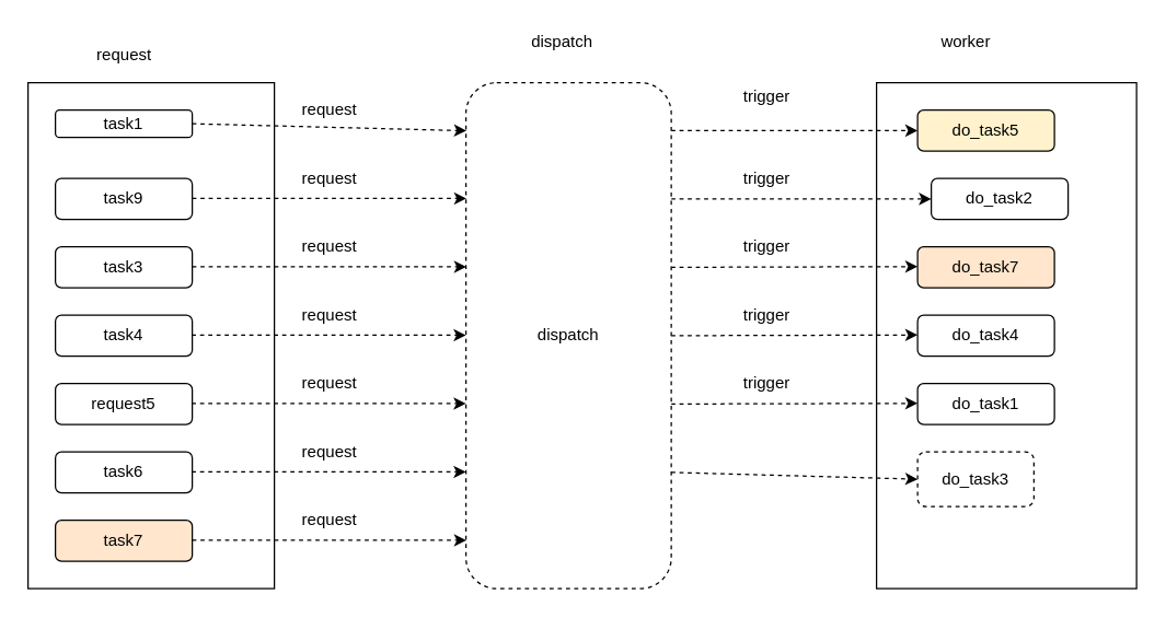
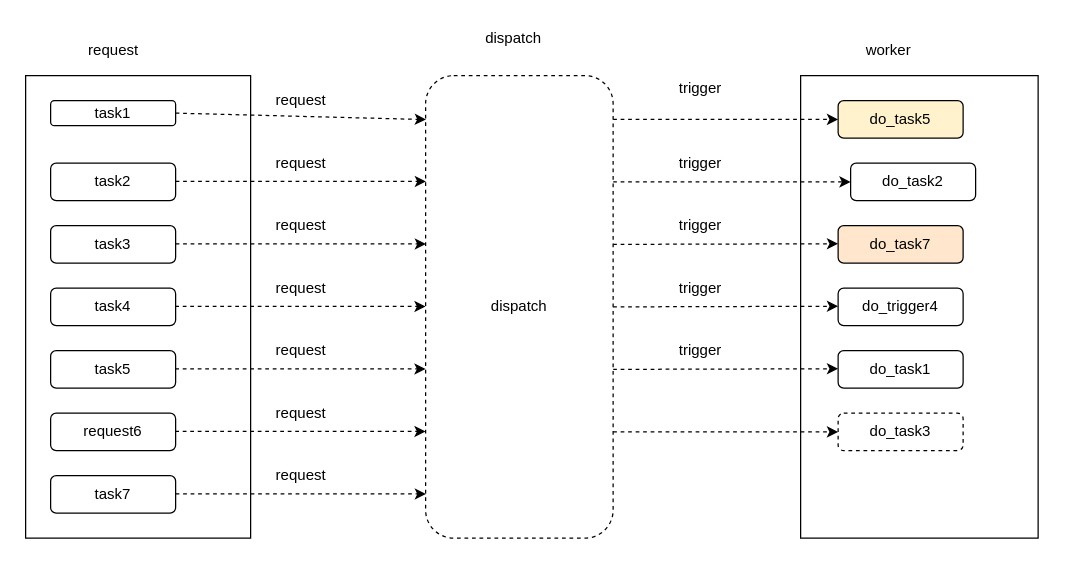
  <mxCell id="0" />
  <mxCell id="1" parent="0" />
  <mxCell id="2" value="" style="rounded=0;whiteSpace=wrap;html=1;" vertex="1" parent="1"><mxGeometry x="20" y="60" width="180" height="370" as="geometry" /></mxCell>
  <mxCell id="3" value="task1" style="rounded=1;whiteSpace=wrap;html=1;" vertex="1" parent="1"><mxGeometry x="40" y="80" width="100" height="20" as="geometry" /></mxCell>
- <mxCell id="4" value="task9" style="rounded=1;whiteSpace=wrap;html=1;" vertex="1" parent="1"><mxGeometry x="40" y="130" width="100" height="30" as="geometry" /></mxCell>
+ <mxCell id="4" value="task2" style="rounded=1;whiteSpace=wrap;html=1;" vertex="1" parent="1"><mxGeometry x="40" y="130" width="100" height="30" as="geometry" /></mxCell>
  <mxCell id="5" value="task3" style="rounded=1;whiteSpace=wrap;html=1;" vertex="1" parent="1"><mxGeometry x="40" y="180" width="100" height="30" as="geometry" /></mxCell>
  <mxCell id="6" value="task4" style="rounded=1;whiteSpace=wrap;html=1;" vertex="1" parent="1"><mxGeometry x="40" y="230" width="100" height="30" as="geometry" /></mxCell>
- <mxCell id="7" value="request5" style="rounded=1;whiteSpace=wrap;html=1;" vertex="1" parent="1"><mxGeometry x="40" y="280" width="100" height="30" as="geometry" /></mxCell>
+ <mxCell id="7" value="task5" style="rounded=1;whiteSpace=wrap;html=1;" vertex="1" parent="1"><mxGeometry x="40" y="280" width="100" height="30" as="geometry" /></mxCell>
  <mxCell id="8" value="" style="rounded=0;whiteSpace=wrap;html=1;" vertex="1" parent="1"><mxGeometry x="640" y="60" width="190" height="370" as="geometry" /></mxCell>
  <mxCell id="9" value="do_task5" style="rounded=1;whiteSpace=wrap;html=1;fillColor=#fff2cc;" vertex="1" parent="1"><mxGeometry x="670" y="80" width="100" height="30" as="geometry" /></mxCell>
  <mxCell id="10" value="do_task2" style="rounded=1;whiteSpace=wrap;html=1;" vertex="1" parent="1"><mxGeometry x="680" y="130" width="100" height="30" as="geometry" /></mxCell>
  <mxCell id="11" value="do_task7" style="rounded=1;whiteSpace=wrap;html=1;fillColor=#ffe6cc;" vertex="1" parent="1"><mxGeometry x="670" y="180" width="100" height="30" as="geometry" /></mxCell>
- <mxCell id="12" value="do_task4" style="rounded=1;whiteSpace=wrap;html=1;" vertex="1" parent="1"><mxGeometry x="670" y="230" width="100" height="30" as="geometry" /></mxCell>
+ <mxCell id="12" value="do_trigger4" style="rounded=1;whiteSpace=wrap;html=1;" vertex="1" parent="1"><mxGeometry x="670" y="230" width="100" height="30" as="geometry" /></mxCell>
  <mxCell id="13" value="do_task1" style="rounded=1;whiteSpace=wrap;html=1;" vertex="1" parent="1"><mxGeometry x="670" y="280" width="100" height="30" as="geometry" /></mxCell>
  <mxCell id="14" value="request" style="text;html=1;align=center;verticalAlign=middle;resizable=0;points=[];autosize=1;" vertex="1" parent="1"><mxGeometry x="60" y="30" width="60" height="20" as="geometry" /></mxCell>
- <mxCell id="15" value="worker" style="text;html=1;align=center;verticalAlign=middle;resizable=0;points=[];autosize=1;" vertex="1" parent="1"><mxGeometry x="680" y="20" width="50" height="20" as="geometry" /></mxCell>
+ <mxCell id="15" value="worker" style="text;html=1;align=center;verticalAlign=middle;resizable=0;points=[];autosize=1;" vertex="1" parent="1"><mxGeometry x="685" y="30" width="50" height="20" as="geometry" /></mxCell>
  <mxCell id="16" value="" style="endArrow=classic;html=1;entryX=0;entryY=0.5;entryDx=0;entryDy=0;dashed=1;" edge="1" parent="1" target="9"><mxGeometry width="50" height="50" relative="1" as="geometry"><mxPoint x="490" y="95" as="sourcePoint" /><mxPoint x="440" y="100" as="targetPoint" /></mxGeometry></mxCell>
  <mxCell id="17" value="" style="endArrow=classic;html=1;entryX=0;entryY=0.5;entryDx=0;entryDy=0;dashed=1;" edge="1" parent="1" target="10"><mxGeometry width="50" height="50" relative="1" as="geometry"><mxPoint x="490" y="145" as="sourcePoint" /><mxPoint x="520" y="144.5" as="targetPoint" /></mxGeometry></mxCell>
  <mxCell id="18" value="" style="endArrow=classic;html=1;entryX=0;entryY=0.5;entryDx=0;entryDy=0;dashed=1;" edge="1" parent="1"><mxGeometry width="50" height="50" relative="1" as="geometry"><mxPoint x="490" y="195" as="sourcePoint" /><mxPoint x="670" y="194.5" as="targetPoint" /></mxGeometry></mxCell>
  <mxCell id="19" value="" style="endArrow=classic;html=1;entryX=0;entryY=0.5;entryDx=0;entryDy=0;dashed=1;" edge="1" parent="1"><mxGeometry width="50" height="50" relative="1" as="geometry"><mxPoint x="490" y="245" as="sourcePoint" /><mxPoint x="670" y="244.5" as="targetPoint" /></mxGeometry></mxCell>
  <mxCell id="20" value="" style="endArrow=classic;html=1;entryX=0;entryY=0.5;entryDx=0;entryDy=0;dashed=1;" edge="1" parent="1"><mxGeometry width="50" height="50" relative="1" as="geometry"><mxPoint x="490" y="295" as="sourcePoint" /><mxPoint x="670" y="294.5" as="targetPoint" /></mxGeometry></mxCell>
- <mxCell id="21" value="task6" style="rounded=1;whiteSpace=wrap;html=1;" vertex="1" parent="1"><mxGeometry x="40" y="330" width="100" height="30" as="geometry" /></mxCell>
- <mxCell id="22" value="do_task3" style="rounded=1;whiteSpace=wrap;html=1;dashed=1;" vertex="1" parent="1"><mxGeometry x="670" y="330" width="85" height="40" as="geometry" /></mxCell>
- <mxCell id="23" value="task7" style="rounded=1;whiteSpace=wrap;html=1;fillColor=#ffe6cc;" vertex="1" parent="1"><mxGeometry x="40" y="380" width="100" height="30" as="geometry" /></mxCell>
+ <mxCell id="21" value="request6" style="rounded=1;whiteSpace=wrap;html=1;" vertex="1" parent="1"><mxGeometry x="40" y="330" width="100" height="30" as="geometry" /></mxCell>
+ <mxCell id="22" value="do_task3" style="rounded=1;whiteSpace=wrap;html=1;dashed=1;" vertex="1" parent="1"><mxGeometry x="670" y="330" width="100" height="30" as="geometry" /></mxCell>
+ <mxCell id="23" value="task7" style="rounded=1;whiteSpace=wrap;html=1;" vertex="1" parent="1"><mxGeometry x="40" y="380" width="100" height="30" as="geometry" /></mxCell>
  <mxCell id="24" value="" style="endArrow=classic;html=1;dashed=1;entryX=0;entryY=0.5;entryDx=0;entryDy=0;" edge="1" parent="1" target="22"><mxGeometry relative="1" as="geometry"><mxPoint x="490" y="345" as="sourcePoint" /><mxPoint x="370" y="340" as="targetPoint" /><Array as="points"><mxPoint x="490" y="345" /></Array></mxGeometry></mxCell>
  <mxCell id="25" value="trigger" style="text;html=1;strokeColor=none;fillColor=none;align=center;verticalAlign=middle;whiteSpace=wrap;rounded=0;dashed=1;" vertex="1" parent="1"><mxGeometry x="540" y="60" width="40" height="20" as="geometry" /></mxCell>
  <mxCell id="26" value="trigger" style="text;html=1;strokeColor=none;fillColor=none;align=center;verticalAlign=middle;whiteSpace=wrap;rounded=0;dashed=1;" vertex="1" parent="1"><mxGeometry x="540" y="120" width="40" height="20" as="geometry" /></mxCell>
  <mxCell id="27" value="trigger" style="text;html=1;strokeColor=none;fillColor=none;align=center;verticalAlign=middle;whiteSpace=wrap;rounded=0;dashed=1;" vertex="1" parent="1"><mxGeometry x="540" y="170" width="40" height="20" as="geometry" /></mxCell>
  <mxCell id="28" value="trigger" style="text;html=1;strokeColor=none;fillColor=none;align=center;verticalAlign=middle;whiteSpace=wrap;rounded=0;dashed=1;" vertex="1" parent="1"><mxGeometry x="540" y="220" width="40" height="20" as="geometry" /></mxCell>
  <mxCell id="29" value="trigger" style="text;html=1;strokeColor=none;fillColor=none;align=center;verticalAlign=middle;whiteSpace=wrap;rounded=0;dashed=1;" vertex="1" parent="1"><mxGeometry x="540" y="270" width="40" height="20" as="geometry" /></mxCell>
  <mxCell id="30" value="dispatch" style="rounded=1;whiteSpace=wrap;html=1;dashed=1;" vertex="1" parent="1"><mxGeometry x="340" y="60" width="150" height="370" as="geometry" /></mxCell>
  <mxCell id="31" value="dispatch" style="text;html=1;align=center;verticalAlign=middle;resizable=0;points=[];autosize=1;" vertex="1" parent="1"><mxGeometry x="380" y="20" width="60" height="20" as="geometry" /></mxCell>
  <mxCell id="32" value="" style="endArrow=classic;html=1;dashed=1;exitX=1;exitY=0.5;exitDx=0;exitDy=0;entryX=0.002;entryY=0.095;entryDx=0;entryDy=0;entryPerimeter=0;" edge="1" parent="1" source="3" target="30"><mxGeometry width="50" height="50" relative="1" as="geometry"><mxPoint x="140" y="83.5" as="sourcePoint" /><mxPoint x="330" y="93" as="targetPoint" /></mxGeometry></mxCell>
  <mxCell id="33" value="" style="endArrow=classic;html=1;dashed=1;exitX=1;exitY=0.5;exitDx=0;exitDy=0;entryX=0.002;entryY=0.095;entryDx=0;entryDy=0;entryPerimeter=0;" edge="1" parent="1"><mxGeometry width="50" height="50" relative="1" as="geometry"><mxPoint x="140" y="144.5" as="sourcePoint" /><mxPoint x="340.3" y="144.65" as="targetPoint" /></mxGeometry></mxCell>
  <mxCell id="34" value="" style="endArrow=classic;html=1;dashed=1;exitX=1;exitY=0.5;exitDx=0;exitDy=0;entryX=0.002;entryY=0.095;entryDx=0;entryDy=0;entryPerimeter=0;" edge="1" parent="1"><mxGeometry width="50" height="50" relative="1" as="geometry"><mxPoint x="140" y="194.5" as="sourcePoint" /><mxPoint x="340.3" y="194.65" as="targetPoint" /></mxGeometry></mxCell>
  <mxCell id="35" value="" style="endArrow=classic;html=1;dashed=1;exitX=1;exitY=0.5;exitDx=0;exitDy=0;entryX=0.002;entryY=0.095;entryDx=0;entryDy=0;entryPerimeter=0;" edge="1" parent="1"><mxGeometry width="50" height="50" relative="1" as="geometry"><mxPoint x="139.7" y="244.5" as="sourcePoint" /><mxPoint x="340" y="244.65" as="targetPoint" /></mxGeometry></mxCell>
  <mxCell id="36" value="" style="endArrow=classic;html=1;dashed=1;exitX=1;exitY=0.5;exitDx=0;exitDy=0;entryX=0.002;entryY=0.095;entryDx=0;entryDy=0;entryPerimeter=0;" edge="1" parent="1"><mxGeometry width="50" height="50" relative="1" as="geometry"><mxPoint x="139.7" y="294.5" as="sourcePoint" /><mxPoint x="340" y="294.65" as="targetPoint" /></mxGeometry></mxCell>
  <mxCell id="37" value="" style="endArrow=classic;html=1;dashed=1;exitX=1;exitY=0.5;exitDx=0;exitDy=0;entryX=0.002;entryY=0.095;entryDx=0;entryDy=0;entryPerimeter=0;" edge="1" parent="1"><mxGeometry width="50" height="50" relative="1" as="geometry"><mxPoint x="139.7" y="344.5" as="sourcePoint" /><mxPoint x="340" y="344.65" as="targetPoint" /></mxGeometry></mxCell>
  <mxCell id="38" value="" style="endArrow=classic;html=1;dashed=1;exitX=1;exitY=0.5;exitDx=0;exitDy=0;entryX=0.002;entryY=0.095;entryDx=0;entryDy=0;entryPerimeter=0;" edge="1" parent="1"><mxGeometry width="50" height="50" relative="1" as="geometry"><mxPoint x="140" y="394.5" as="sourcePoint" /><mxPoint x="340.3" y="394.65" as="targetPoint" /></mxGeometry></mxCell>
  <mxCell id="39" value="request" style="text;html=1;align=center;verticalAlign=middle;resizable=0;points=[];autosize=1;" vertex="1" parent="1"><mxGeometry x="210" y="70" width="60" height="20" as="geometry" /></mxCell>
  <mxCell id="40" value="request" style="text;html=1;align=center;verticalAlign=middle;resizable=0;points=[];autosize=1;" vertex="1" parent="1"><mxGeometry x="210" y="120" width="60" height="20" as="geometry" /></mxCell>
  <mxCell id="41" value="request" style="text;html=1;align=center;verticalAlign=middle;resizable=0;points=[];autosize=1;" vertex="1" parent="1"><mxGeometry x="210" y="170" width="60" height="20" as="geometry" /></mxCell>
  <mxCell id="42" value="request" style="text;html=1;align=center;verticalAlign=middle;resizable=0;points=[];autosize=1;" vertex="1" parent="1"><mxGeometry x="210" y="220" width="60" height="20" as="geometry" /></mxCell>
  <mxCell id="43" value="request" style="text;html=1;align=center;verticalAlign=middle;resizable=0;points=[];autosize=1;" vertex="1" parent="1"><mxGeometry x="210" y="270" width="60" height="20" as="geometry" /></mxCell>
  <mxCell id="44" value="request" style="text;html=1;align=center;verticalAlign=middle;resizable=0;points=[];autosize=1;" vertex="1" parent="1"><mxGeometry x="210" y="320" width="60" height="20" as="geometry" /></mxCell>
  <mxCell id="45" value="request" style="text;html=1;align=center;verticalAlign=middle;resizable=0;points=[];autosize=1;" vertex="1" parent="1"><mxGeometry x="210" y="370" width="60" height="20" as="geometry" /></mxCell>
